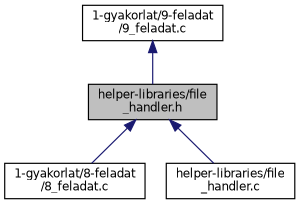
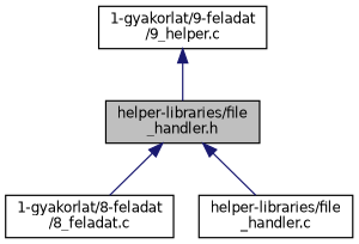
  digraph {
    fontname="DejaVu Sans"
    node [color=black fillcolor=white fontname="DejaVu Sans" fontsize=10 shape=record style=filled]
    edge [color=midnightblue dir=back fontname="DejaVu Sans" fontsize=10 labelfontname=Helvetica labelfontsize=10 style=solid]
    n1 [fillcolor=grey75 fontcolor=black height=0.2 label="helper-libraries/file\l_handler.h" width=0.4]
    n2 [height=0.2 label="1-gyakorlat/8-feladat\l/8_feladat.c" width=0.4]
    n3 [height=0.2 label="helper-libraries/file\l_handler.c" width=0.4]
-   n4 [height=0.2 label="1-gyakorlat/9-feladat\l/9_feladat.c" width=0.4]
+   n4 [height=0.2 label="1-gyakorlat/9-feladat\l/9_helper.c" width=0.4]
    n1 -> n2
    n1 -> n3
    n4 -> n1
  }
